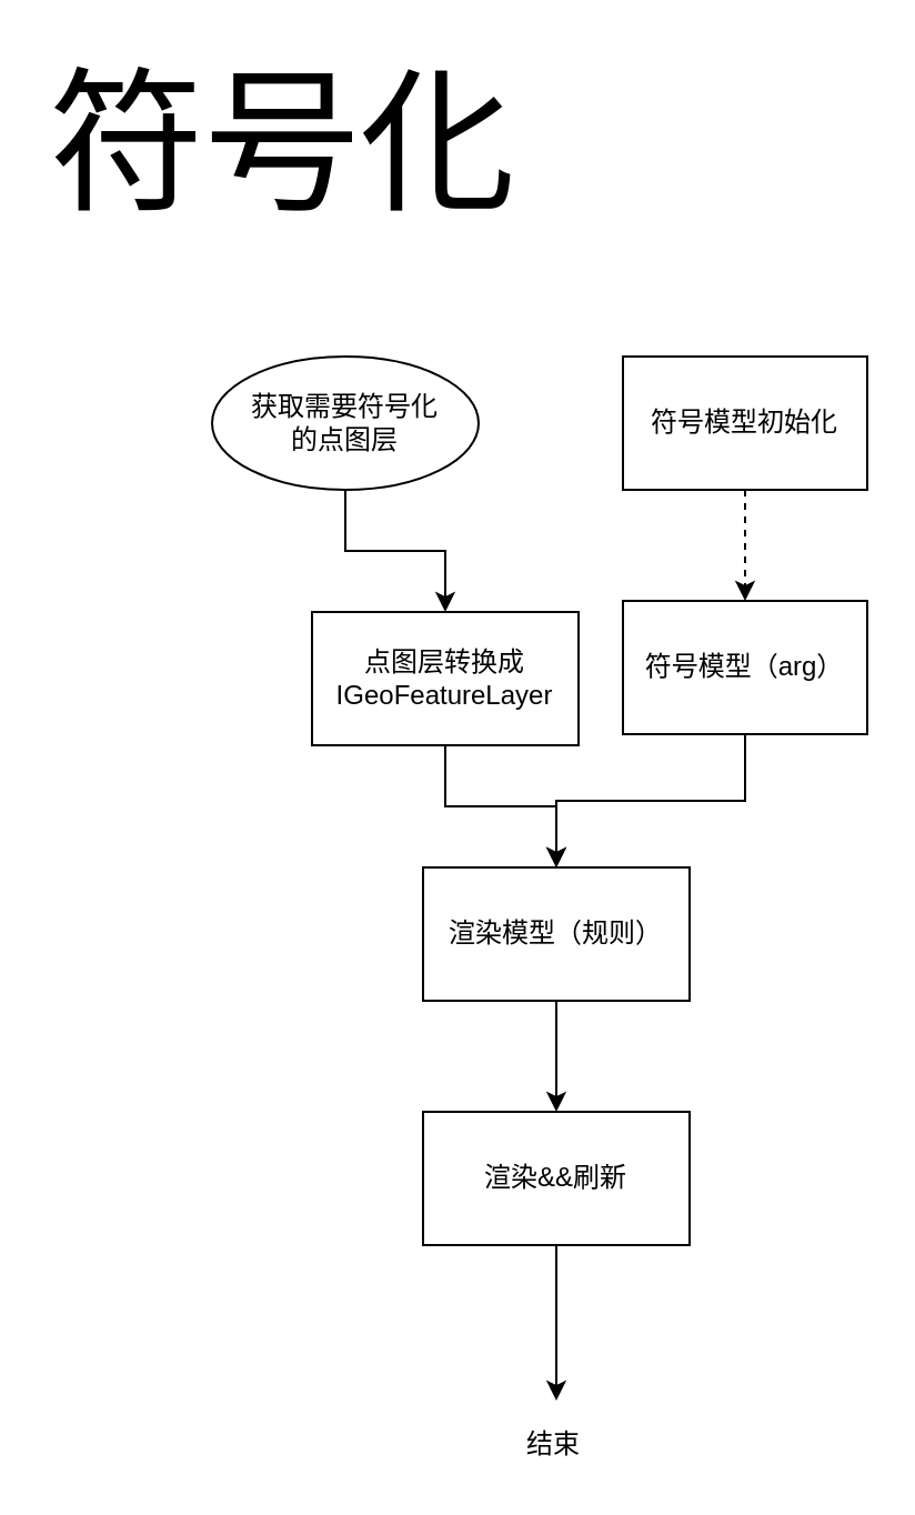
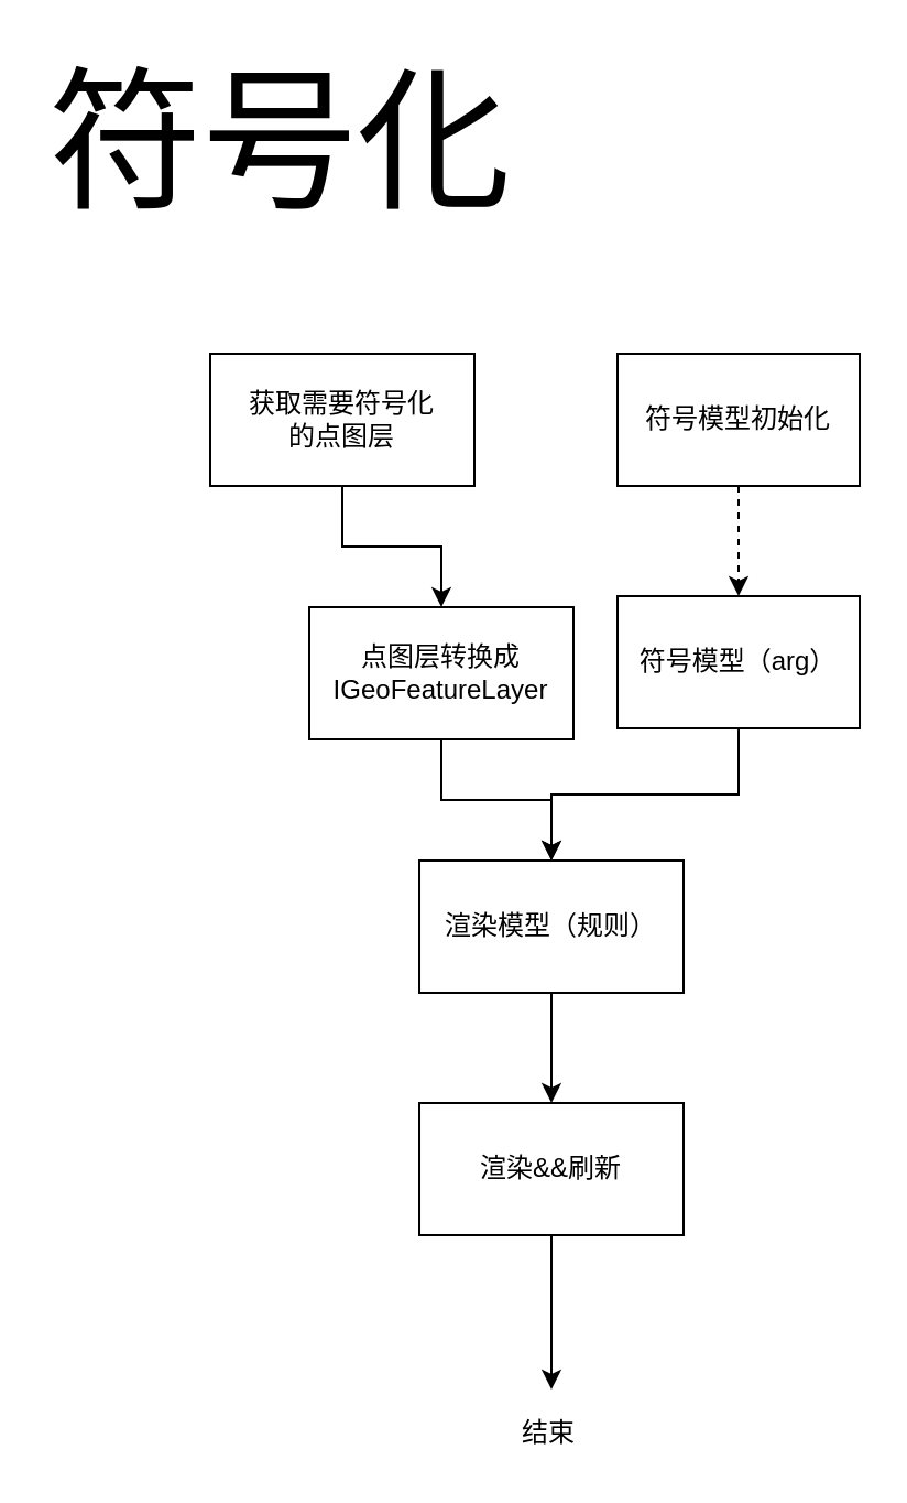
  <mxCell id="0" />
  <mxCell id="1" parent="0" />
  <mxCell id="2" style="edgeStyle=orthogonalEdgeStyle;rounded=0;orthogonalLoop=1;jettySize=auto;html=1;" parent="1" source="3" target="6" edge="1"><mxGeometry relative="1" as="geometry" /></mxCell>
- <mxCell id="3" value="&lt;div&gt;获取需要符号化&lt;/div&gt;&lt;div&gt;的点图层&lt;/div&gt;" style="ellipse;whiteSpace=wrap;html=1;" parent="1" vertex="1"><mxGeometry x="95" y="160" width="120" height="60" as="geometry" /></mxCell>
+ <mxCell id="3" value="&lt;div&gt;获取需要符号化&lt;/div&gt;&lt;div&gt;的点图层&lt;/div&gt;" style="rounded=0;whiteSpace=wrap;html=1;" parent="1" vertex="1"><mxGeometry x="95" y="160" width="120" height="60" as="geometry" /></mxCell>
  <mxCell id="4" value="&lt;font style=&quot;font-size: 70px&quot;&gt;符号化&lt;/font&gt;" style="text;html=1;resizable=0;points=[];autosize=1;align=left;verticalAlign=top;spacingTop=-4;" parent="1" vertex="1"><mxGeometry x="20" y="20" width="230" height="40" as="geometry" /></mxCell>
  <mxCell id="5" style="edgeStyle=orthogonalEdgeStyle;rounded=0;orthogonalLoop=1;jettySize=auto;html=1;" parent="1" source="6" target="12" edge="1"><mxGeometry relative="1" as="geometry" /></mxCell>
  <mxCell id="6" value="&lt;div style=&quot;white-space: normal&quot;&gt;点图层转换成&lt;/div&gt;&lt;div style=&quot;white-space: normal&quot;&gt;IGeoFeatureLayer&lt;/div&gt;" style="rounded=0;whiteSpace=wrap;html=1;" parent="1" vertex="1"><mxGeometry x="140" y="275" width="120" height="60" as="geometry" /></mxCell>
  <mxCell id="7" style="edgeStyle=orthogonalEdgeStyle;rounded=0;orthogonalLoop=1;jettySize=auto;html=1;entryX=0.5;entryY=0;entryDx=0;entryDy=0;dashed=1;" parent="1" source="8" target="10" edge="1"><mxGeometry relative="1" as="geometry" /></mxCell>
  <mxCell id="8" value="符号模型初始化" style="rounded=0;whiteSpace=wrap;html=1;" parent="1" vertex="1"><mxGeometry x="280" y="160" width="110" height="60" as="geometry" /></mxCell>
  <mxCell id="9" style="edgeStyle=orthogonalEdgeStyle;rounded=0;orthogonalLoop=1;jettySize=auto;html=1;" parent="1" source="10" target="12" edge="1"><mxGeometry relative="1" as="geometry" /></mxCell>
  <mxCell id="10" value="符号模型（arg）" style="rounded=0;whiteSpace=wrap;html=1;" parent="1" vertex="1"><mxGeometry x="280" y="270" width="110" height="60" as="geometry" /></mxCell>
  <mxCell id="11" style="edgeStyle=orthogonalEdgeStyle;rounded=0;orthogonalLoop=1;jettySize=auto;html=1;entryX=0.5;entryY=0;entryDx=0;entryDy=0;" parent="1" source="12" target="15" edge="1"><mxGeometry relative="1" as="geometry"><mxPoint x="250" y="500" as="targetPoint" /></mxGeometry></mxCell>
  <mxCell id="12" value="渲染模型（规则）" style="rounded=0;whiteSpace=wrap;html=1;" parent="1" vertex="1"><mxGeometry x="190" y="390" width="120" height="60" as="geometry" /></mxCell>
  <mxCell id="13" value="结束" style="text;html=1;resizable=0;points=[];autosize=1;align=left;verticalAlign=top;spacingTop=-4;" parent="1" vertex="1"><mxGeometry x="235" y="640" width="40" height="20" as="geometry" /></mxCell>
  <mxCell id="14" style="edgeStyle=orthogonalEdgeStyle;rounded=0;orthogonalLoop=1;jettySize=auto;html=1;" parent="1" source="15" edge="1"><mxGeometry relative="1" as="geometry"><mxPoint x="250" y="630" as="targetPoint" /></mxGeometry></mxCell>
  <mxCell id="15" value="渲染&amp;amp;&amp;amp;刷新" style="rounded=0;whiteSpace=wrap;html=1;" parent="1" vertex="1"><mxGeometry x="190" y="500" width="120" height="60" as="geometry" /></mxCell>
